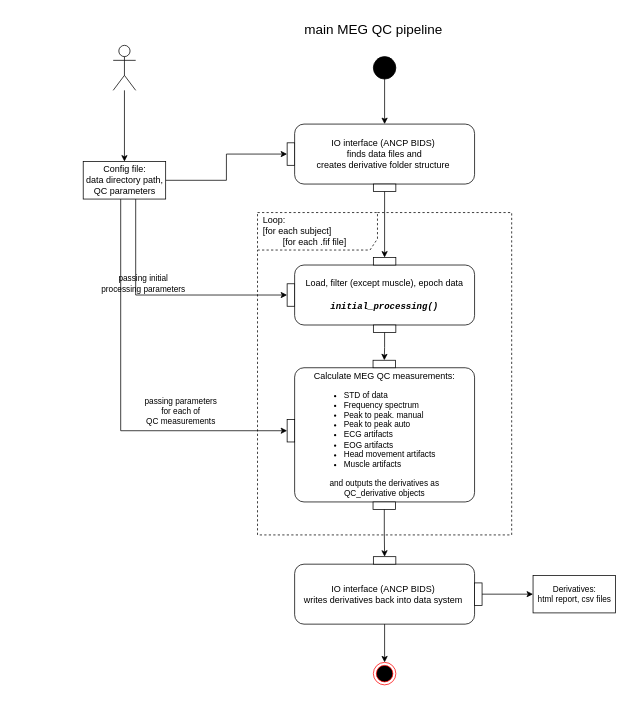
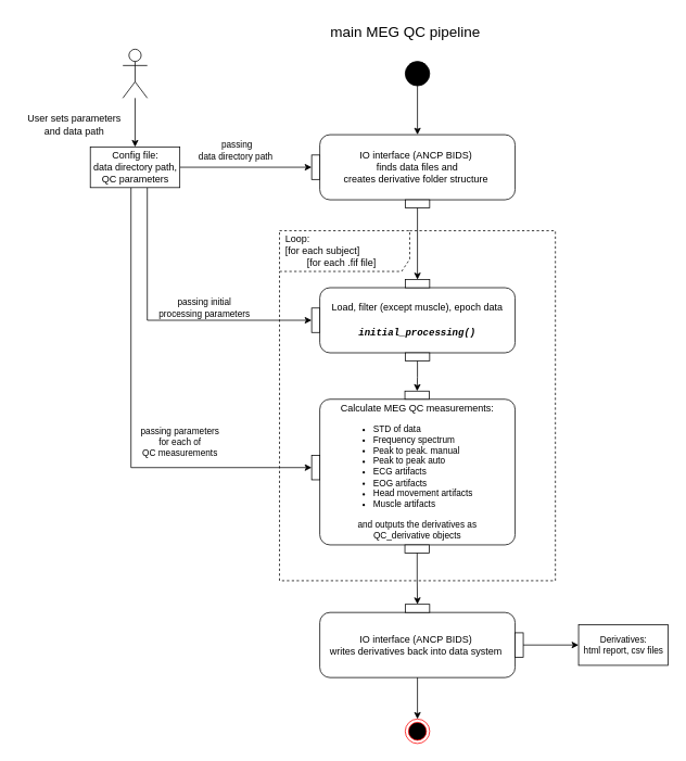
  <mxCell id="0" />
  <mxCell id="1" parent="0" />
  <mxCell id="2" value="Loop:&lt;br&gt;[for each subject]&lt;br&gt;&lt;span style=&quot;white-space: pre;&quot;&gt;&#09;&lt;/span&gt;[for each .fif file]" style="shape=umlFrame;whiteSpace=wrap;html=1;width=160;height=50;boundedLbl=1;verticalAlign=middle;align=left;spacingLeft=5;dashed=1;" vertex="1" parent="1"><mxGeometry x="342.5" y="283" width="339" height="430" as="geometry" /></mxCell>
  <mxCell id="3" value="" style="edgeStyle=orthogonalEdgeStyle;rounded=0;orthogonalLoop=1;jettySize=auto;html=1;" parent="1" source="4" target="8" edge="1"><mxGeometry relative="1" as="geometry" /></mxCell>
  <mxCell id="4" value="" style="shape=umlActor;verticalLabelPosition=bottom;verticalAlign=top;html=1;outlineConnect=0;fontSize=14;" parent="1" vertex="1"><mxGeometry x="150" y="60" width="30" height="60" as="geometry" /></mxCell>
  <mxCell id="5" style="edgeStyle=orthogonalEdgeStyle;rounded=0;orthogonalLoop=1;jettySize=auto;html=1;entryX=0;entryY=0.5;entryDx=0;entryDy=0;" parent="1" source="8" target="15" edge="1"><mxGeometry relative="1" as="geometry" /></mxCell>
  <mxCell id="6" style="edgeStyle=orthogonalEdgeStyle;rounded=0;orthogonalLoop=1;jettySize=auto;html=1;entryX=0;entryY=0.5;entryDx=0;entryDy=0;fontSize=11;jumpStyle=arc;jumpSize=11;" parent="1" source="8" target="31" edge="1"><mxGeometry relative="1" as="geometry"><Array as="points"><mxPoint x="180" y="393" /></Array></mxGeometry></mxCell>
  <mxCell id="7" style="edgeStyle=orthogonalEdgeStyle;rounded=0;orthogonalLoop=1;jettySize=auto;html=1;entryX=0;entryY=0.5;entryDx=0;entryDy=0;fontSize=11;jumpStyle=arc;jumpSize=11;" parent="1" source="8" target="32" edge="1"><mxGeometry relative="1" as="geometry"><Array as="points"><mxPoint x="160" y="574" /></Array></mxGeometry></mxCell>
- <mxCell id="8" value="Config file:&lt;br&gt;data directory path,&lt;br&gt;QC parameters" style="html=1;" parent="1" vertex="1"><mxGeometry x="110" y="215" width="110" height="50" as="geometry" /></mxCell>
+ <mxCell id="8" value="Config file:&lt;br&gt;data directory path,&lt;br&gt;QC parameters" style="html=1;" parent="1" vertex="1"><mxGeometry x="110" y="180" width="110" height="50" as="geometry" /></mxCell>
+ <mxCell id="9" value="User sets parameters &lt;br&gt;and data path" style="text;html=1;align=center;verticalAlign=middle;resizable=0;points=[];autosize=1;strokeColor=none;fillColor=none;" parent="1" vertex="1"><mxGeometry x="20" y="133" width="140" height="40" as="geometry" /></mxCell>
  <mxCell id="10" value="" style="edgeStyle=orthogonalEdgeStyle;rounded=0;orthogonalLoop=1;jettySize=auto;html=1;" parent="1" source="11" target="13" edge="1"><mxGeometry relative="1" as="geometry" /></mxCell>
  <mxCell id="11" value="" style="ellipse;fillColor=strokeColor;" parent="1" vertex="1"><mxGeometry x="497" y="75" width="30" height="30" as="geometry" /></mxCell>
  <mxCell id="12" value="" style="group;flipH=1;" parent="1" vertex="1" connectable="0"><mxGeometry x="382" y="165" width="250" height="90" as="geometry" /></mxCell>
  <mxCell id="13" value="IO interface (ANCP BIDS)&amp;nbsp;&lt;br&gt;finds data files and &lt;br&gt;creates derivative folder structure&amp;nbsp;" style="html=1;align=center;verticalAlign=middle;rounded=1;absoluteArcSize=1;arcSize=25;dashed=0;fontFamily=Helvetica;fontSize=12;whiteSpace=wrap;container=0;noLabel=0;imageAlign=center;" parent="12" vertex="1"><mxGeometry x="10" width="240" height="80" as="geometry" /></mxCell>
  <mxCell id="14" value="pinOut 2" style="fontStyle=0;labelPosition=center;verticalLabelPosition=bottom;align=center;verticalAlign=top;spacingLeft=2;fontFamily=Helvetica;fontSize=12;resizable=0;container=0;noLabel=1;" parent="12" vertex="1"><mxGeometry x="115" y="80" width="30" height="10" as="geometry" /></mxCell>
  <mxCell id="15" value="pinOut 1" style="fontStyle=0;labelPosition=right;verticalLabelPosition=middle;align=left;verticalAlign=middle;spacingLeft=2;fontFamily=Helvetica;fontSize=12;resizable=0;container=0;noLabel=1;" parent="12" vertex="1"><mxGeometry y="25" width="10" height="30" as="geometry" /></mxCell>
  <mxCell id="16" value="" style="group" parent="1" vertex="1" connectable="0"><mxGeometry x="392" y="343" width="240" height="100" as="geometry" /></mxCell>
  <mxCell id="17" value="Load, filter (except muscle), epoch data&lt;br&gt;&lt;b&gt;&lt;i&gt;&lt;font face=&quot;Courier New&quot;&gt;&lt;br&gt;initial_processing()&lt;/font&gt;&lt;/i&gt;&lt;/b&gt;" style="html=1;align=center;verticalAlign=middle;rounded=1;absoluteArcSize=1;arcSize=25;dashed=0;fontFamily=Helvetica;fontSize=12;whiteSpace=wrap;container=0;noLabel=0;imageAlign=center;" parent="16" vertex="1"><mxGeometry y="10" width="240" height="80" as="geometry" /></mxCell>
  <mxCell id="18" value="pinOut 2" style="fontStyle=0;labelPosition=center;verticalLabelPosition=bottom;align=center;verticalAlign=top;spacingLeft=2;fontFamily=Helvetica;fontSize=12;resizable=0;container=0;noLabel=1;" parent="16" vertex="1"><mxGeometry x="105" y="90" width="30" height="10" as="geometry" /></mxCell>
  <mxCell id="19" value="pinIn 1" style="fontStyle=0;labelPosition=center;verticalLabelPosition=top;align=center;verticalAlign=bottom;spacingLeft=2;fontFamily=Helvetica;fontSize=12;resizable=0;container=0;noLabel=1;" parent="16" vertex="1"><mxGeometry x="105" width="30" height="10" as="geometry" /></mxCell>
  <mxCell id="20" value="" style="edgeStyle=orthogonalEdgeStyle;rounded=0;orthogonalLoop=1;jettySize=auto;html=1;" parent="1" source="14" target="19" edge="1"><mxGeometry relative="1" as="geometry" /></mxCell>
  <mxCell id="21" value="" style="group" parent="1" vertex="1" connectable="0"><mxGeometry x="392" y="459" width="249" height="210" as="geometry" /></mxCell>
  <mxCell id="22" value="Calculate MEG QC measurements:&lt;br&gt;&lt;ul style=&quot;border-color: var(--border-color); font-size: 11px; text-align: left; background-color: rgb(255, 255, 255);&quot;&gt;&lt;li style=&quot;border-color: var(--border-color);&quot;&gt;STD of data&lt;/li&gt;&lt;li style=&quot;border-color: var(--border-color);&quot;&gt;&lt;font style=&quot;border-color: var(--border-color); font-size: 11px;&quot;&gt;Frequency spectrum&lt;/font&gt;&lt;/li&gt;&lt;li style=&quot;border-color: var(--border-color);&quot;&gt;&lt;font style=&quot;border-color: var(--border-color); font-size: 11px;&quot;&gt;Peak to peak. manual&lt;/font&gt;&lt;/li&gt;&lt;li style=&quot;border-color: var(--border-color);&quot;&gt;&lt;font style=&quot;border-color: var(--border-color); font-size: 11px;&quot;&gt;Peak to peak auto&lt;/font&gt;&lt;/li&gt;&lt;li style=&quot;border-color: var(--border-color);&quot;&gt;&lt;font style=&quot;border-color: var(--border-color); font-size: 11px;&quot;&gt;ECG artifacts&lt;/font&gt;&lt;/li&gt;&lt;li style=&quot;border-color: var(--border-color);&quot;&gt;&lt;font style=&quot;border-color: var(--border-color); font-size: 11px;&quot;&gt;EOG artifacts&lt;/font&gt;&lt;/li&gt;&lt;li style=&quot;border-color: var(--border-color);&quot;&gt;&lt;font style=&quot;border-color: var(--border-color); font-size: 11px;&quot;&gt;Head movement artifacts&lt;/font&gt;&lt;/li&gt;&lt;li style=&quot;border-color: var(--border-color);&quot;&gt;&lt;font style=&quot;border-color: var(--border-color); font-size: 11px;&quot;&gt;Muscle artifacts&lt;/font&gt;&lt;/li&gt;&lt;/ul&gt;&lt;span style=&quot;font-size: 11px;&quot;&gt;and outputs the derivatives as &lt;br&gt;QC_derivative objects&lt;br&gt;&lt;/span&gt;" style="html=1;align=center;verticalAlign=middle;rounded=1;absoluteArcSize=1;arcSize=25;dashed=0;fontFamily=Helvetica;fontSize=12;whiteSpace=wrap;container=0;noLabel=0;imageAlign=center;" parent="21" vertex="1"><mxGeometry y="31" width="240" height="179" as="geometry" /></mxCell>
  <mxCell id="23" value="pinOut 2" style="fontStyle=0;labelPosition=center;verticalLabelPosition=bottom;align=center;verticalAlign=top;spacingLeft=2;fontFamily=Helvetica;fontSize=12;resizable=0;container=0;noLabel=1;" parent="21" vertex="1"><mxGeometry x="104.58" y="210" width="30" height="10" as="geometry" /></mxCell>
  <mxCell id="24" value="pinIn 1" style="fontStyle=0;labelPosition=center;verticalLabelPosition=top;align=center;verticalAlign=bottom;spacingLeft=2;fontFamily=Helvetica;fontSize=12;resizable=0;container=0;noLabel=1;" parent="21" vertex="1"><mxGeometry x="104.58" y="21" width="30" height="10" as="geometry" /></mxCell>
  <mxCell id="25" value="" style="edgeStyle=orthogonalEdgeStyle;rounded=0;orthogonalLoop=1;jettySize=auto;html=1;fontSize=11;" parent="1" source="18" target="24" edge="1"><mxGeometry relative="1" as="geometry" /></mxCell>
  <mxCell id="26" value="" style="group;fontSize=11;flipH=1;" parent="1" vertex="1" connectable="0"><mxGeometry x="392" y="742" width="250" height="100" as="geometry" /></mxCell>
  <mxCell id="27" value="IO interface (ANCP BIDS)&amp;nbsp;&lt;br style=&quot;border-color: var(--border-color);&quot;&gt;writes derivatives back into data system&amp;nbsp;" style="html=1;align=center;verticalAlign=middle;rounded=1;absoluteArcSize=1;arcSize=25;dashed=0;fontFamily=Helvetica;fontSize=12;whiteSpace=wrap;container=0;noLabel=0;imageAlign=center;" parent="26" vertex="1"><mxGeometry y="10" width="240" height="80" as="geometry" /></mxCell>
  <mxCell id="28" value="pinIn 2" style="fontStyle=0;labelPosition=left;verticalLabelPosition=middle;align=right;verticalAlign=middle;spacingLeft=2;fontFamily=Helvetica;fontSize=12;flipH=0;resizable=0;container=0;noLabel=1;" parent="26" vertex="1"><mxGeometry x="240" y="35" width="10" height="30" as="geometry" /></mxCell>
  <mxCell id="29" value="pinIn 1" style="fontStyle=0;labelPosition=center;verticalLabelPosition=top;align=center;verticalAlign=bottom;spacingLeft=2;fontFamily=Helvetica;fontSize=12;resizable=0;container=0;noLabel=1;" parent="26" vertex="1"><mxGeometry x="105" width="30" height="10" as="geometry" /></mxCell>
  <mxCell id="30" value="" style="edgeStyle=orthogonalEdgeStyle;rounded=0;orthogonalLoop=1;jettySize=auto;html=1;fontSize=11;" parent="1" source="23" target="29" edge="1"><mxGeometry relative="1" as="geometry" /></mxCell>
  <mxCell id="31" value="pinIn 2" style="fontStyle=0;labelPosition=left;verticalLabelPosition=middle;align=right;verticalAlign=middle;spacingLeft=2;fontFamily=Helvetica;fontSize=12;flipH=0;resizable=0;container=0;noLabel=1;" parent="1" vertex="1"><mxGeometry x="382" y="378" width="10" height="30" as="geometry" /></mxCell>
  <mxCell id="32" value="pinIn 2" style="fontStyle=0;labelPosition=left;verticalLabelPosition=middle;align=right;verticalAlign=middle;spacingLeft=2;fontFamily=Helvetica;fontSize=12;flipH=0;resizable=0;container=0;noLabel=1;" parent="1" vertex="1"><mxGeometry x="382" y="559" width="10" height="30" as="geometry" /></mxCell>
- <mxCell id="34" value="passing initial &lt;br&gt;processing parameters" style="text;html=1;align=center;verticalAlign=middle;resizable=0;points=[];autosize=1;strokeColor=none;fillColor=none;fontSize=11;" parent="1" vertex="1"><mxGeometry x="120" y="358" width="140" height="40" as="geometry" /></mxCell>
- <mxCell id="35" value="passing parameters &lt;br&gt;for each of &lt;br&gt;QC measurements" style="text;html=1;align=center;verticalAlign=middle;resizable=0;points=[];autosize=1;strokeColor=none;fillColor=none;fontSize=11;" parent="1" vertex="1"><mxGeometry x="180" y="523" width="120" height="50" as="geometry" /></mxCell>
+ <mxCell id="33" value="passing&lt;br&gt;data directory path&amp;nbsp;" style="text;html=1;align=center;verticalAlign=middle;resizable=0;points=[];autosize=1;strokeColor=none;fillColor=none;fontSize=11;" parent="1" vertex="1"><mxGeometry x="230" y="165" width="120" height="40" as="geometry" /></mxCell>
+ <mxCell id="34" value="passing initial &lt;br&gt;processing parameters" style="text;html=1;align=center;verticalAlign=middle;resizable=0;points=[];autosize=1;strokeColor=none;fillColor=none;fontSize=11;" parent="1" vertex="1"><mxGeometry x="180" y="358" width="140" height="40" as="geometry" /></mxCell>
+ <mxCell id="35" value="passing parameters &lt;br&gt;for each of &lt;br&gt;QC measurements" style="text;html=1;align=center;verticalAlign=middle;resizable=0;points=[];autosize=1;strokeColor=none;fillColor=none;fontSize=11;" parent="1" vertex="1"><mxGeometry x="160" y="518" width="120" height="50" as="geometry" /></mxCell>
  <mxCell id="36" value="" style="ellipse;html=1;shape=endState;fillColor=#000000;strokeColor=#ff0000;fontSize=11;" parent="1" vertex="1"><mxGeometry x="497" y="883" width="30" height="30" as="geometry" /></mxCell>
  <mxCell id="37" value="" style="edgeStyle=orthogonalEdgeStyle;rounded=0;orthogonalLoop=1;jettySize=auto;html=1;fontSize=11;exitX=0.5;exitY=1;exitDx=0;exitDy=0;" parent="1" source="27" target="36" edge="1"><mxGeometry relative="1" as="geometry"><mxPoint x="512" y="842" as="sourcePoint" /></mxGeometry></mxCell>
  <mxCell id="38" value="Derivatives: &lt;br&gt;html report, csv files" style="html=1;fontSize=11;" parent="1" vertex="1"><mxGeometry x="710" y="767" width="110" height="50" as="geometry" /></mxCell>
  <mxCell id="39" value="" style="edgeStyle=orthogonalEdgeStyle;rounded=0;orthogonalLoop=1;jettySize=auto;html=1;fontSize=11;" parent="1" source="28" target="38" edge="1"><mxGeometry relative="1" as="geometry" /></mxCell>
  <mxCell id="40" value="&lt;font style=&quot;font-size: 18px;&quot;&gt;main MEG QC pipeline&amp;nbsp;&amp;nbsp;&lt;/font&gt;" style="text;html=1;align=center;verticalAlign=middle;resizable=0;points=[];autosize=1;strokeColor=none;fillColor=none;fontSize=11;" parent="1" vertex="1"><mxGeometry x="392" y="20" width="220" height="40" as="geometry" /></mxCell>
